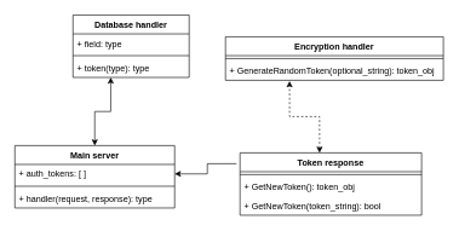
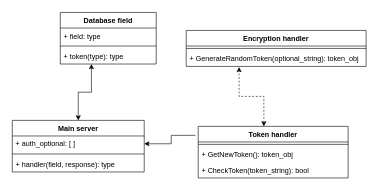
  <mxCell id="0" />
  <mxCell id="1" parent="0" />
  <mxCell id="2" style="edgeStyle=orthogonalEdgeStyle;rounded=0;orthogonalLoop=1;jettySize=auto;html=1;exitX=0.438;exitY=0;exitDx=0;exitDy=0;entryX=0.294;entryY=1.038;entryDx=0;entryDy=0;exitPerimeter=0;entryPerimeter=0;startArrow=classic;startFill=1;dashed=1;" edge="1" parent="1" source="3" target="9"><mxGeometry relative="1" as="geometry"><mxPoint x="380" y="200" as="sourcePoint" /><mxPoint x="350" y="150" as="targetPoint" /></mxGeometry></mxCell>
- <mxCell id="3" value="Token response" style="swimlane;fontStyle=1;align=center;verticalAlign=top;childLayout=stackLayout;horizontal=1;startSize=26;horizontalStack=0;resizeParent=1;resizeParentMax=0;resizeLast=0;collapsible=1;marginBottom=0;" vertex="1" parent="1"><mxGeometry x="330" y="210" width="250" height="86" as="geometry" /></mxCell>
+ <mxCell id="3" value="Token handler" style="swimlane;fontStyle=1;align=center;verticalAlign=top;childLayout=stackLayout;horizontal=1;startSize=26;horizontalStack=0;resizeParent=1;resizeParentMax=0;resizeLast=0;collapsible=1;marginBottom=0;" vertex="1" parent="1"><mxGeometry x="330" y="210" width="250" height="86" as="geometry" /></mxCell>
  <mxCell id="4" value="" style="line;strokeWidth=1;fillColor=none;align=left;verticalAlign=middle;spacingTop=-1;spacingLeft=3;spacingRight=3;rotatable=0;labelPosition=right;points=[];portConstraint=eastwest;strokeColor=inherit;" vertex="1" parent="3"><mxGeometry y="26" width="250" height="8" as="geometry" /></mxCell>
  <mxCell id="5" value="+ GetNewToken(): token_obj" style="text;strokeColor=none;fillColor=none;align=left;verticalAlign=top;spacingLeft=4;spacingRight=4;overflow=hidden;rotatable=0;points=[[0,0.5],[1,0.5]];portConstraint=eastwest;" vertex="1" parent="3"><mxGeometry y="34" width="250" height="26" as="geometry" /></mxCell>
- <mxCell id="6" value="+ GetNewToken(token_string): bool" style="text;strokeColor=none;fillColor=none;align=left;verticalAlign=top;spacingLeft=4;spacingRight=4;overflow=hidden;rotatable=0;points=[[0,0.5],[1,0.5]];portConstraint=eastwest;" vertex="1" parent="3"><mxGeometry y="60" width="250" height="26" as="geometry" /></mxCell>
+ <mxCell id="6" value="+ CheckToken(token_string): bool" style="text;strokeColor=none;fillColor=none;align=left;verticalAlign=top;spacingLeft=4;spacingRight=4;overflow=hidden;rotatable=0;points=[[0,0.5],[1,0.5]];portConstraint=eastwest;" vertex="1" parent="3"><mxGeometry y="60" width="250" height="26" as="geometry" /></mxCell>
  <mxCell id="7" value="Encryption handler" style="swimlane;fontStyle=1;align=center;verticalAlign=top;childLayout=stackLayout;horizontal=1;startSize=26;horizontalStack=0;resizeParent=1;resizeParentMax=0;resizeLast=0;collapsible=1;marginBottom=0;" vertex="1" parent="1"><mxGeometry x="310" y="50" width="300" height="60" as="geometry" /></mxCell>
  <mxCell id="8" value="" style="line;strokeWidth=1;fillColor=none;align=left;verticalAlign=middle;spacingTop=-1;spacingLeft=3;spacingRight=3;rotatable=0;labelPosition=right;points=[];portConstraint=eastwest;strokeColor=inherit;" vertex="1" parent="7"><mxGeometry y="26" width="300" height="8" as="geometry" /></mxCell>
  <mxCell id="9" value="+ GenerateRandomToken(optional_string): token_obj" style="text;strokeColor=none;fillColor=none;align=left;verticalAlign=top;spacingLeft=4;spacingRight=4;overflow=hidden;rotatable=0;points=[[0,0.5],[1,0.5]];portConstraint=eastwest;" vertex="1" parent="7"><mxGeometry y="34" width="300" height="26" as="geometry" /></mxCell>
  <mxCell id="10" style="edgeStyle=orthogonalEdgeStyle;rounded=0;orthogonalLoop=1;jettySize=auto;html=1;exitX=0.5;exitY=0;exitDx=0;exitDy=0;entryX=0.325;entryY=1;entryDx=0;entryDy=0;entryPerimeter=0;startArrow=classic;startFill=1;" edge="1" parent="1" source="11" target="18"><mxGeometry relative="1" as="geometry" /></mxCell>
  <mxCell id="11" value="Main server" style="swimlane;fontStyle=1;align=center;verticalAlign=top;childLayout=stackLayout;horizontal=1;startSize=26;horizontalStack=0;resizeParent=1;resizeParentMax=0;resizeLast=0;collapsible=1;marginBottom=0;" vertex="1" parent="1"><mxGeometry x="20" y="200" width="220" height="86" as="geometry" /></mxCell>
- <mxCell id="12" value="+ auth_tokens: [ ]" style="text;strokeColor=none;fillColor=none;align=left;verticalAlign=top;spacingLeft=4;spacingRight=4;overflow=hidden;rotatable=0;points=[[0,0.5],[1,0.5]];portConstraint=eastwest;" vertex="1" parent="11"><mxGeometry y="26" width="220" height="26" as="geometry" /></mxCell>
+ <mxCell id="12" value="+ auth_optional: [ ]" style="text;strokeColor=none;fillColor=none;align=left;verticalAlign=top;spacingLeft=4;spacingRight=4;overflow=hidden;rotatable=0;points=[[0,0.5],[1,0.5]];portConstraint=eastwest;" vertex="1" parent="11"><mxGeometry y="26" width="220" height="26" as="geometry" /></mxCell>
  <mxCell id="13" value="" style="line;strokeWidth=1;fillColor=none;align=left;verticalAlign=middle;spacingTop=-1;spacingLeft=3;spacingRight=3;rotatable=0;labelPosition=right;points=[];portConstraint=eastwest;strokeColor=inherit;" vertex="1" parent="11"><mxGeometry y="52" width="220" height="8" as="geometry" /></mxCell>
- <mxCell id="14" value="+ handler(request, response): type" style="text;strokeColor=none;fillColor=none;align=left;verticalAlign=top;spacingLeft=4;spacingRight=4;overflow=hidden;rotatable=0;points=[[0,0.5],[1,0.5]];portConstraint=eastwest;" vertex="1" parent="11"><mxGeometry y="60" width="220" height="26" as="geometry" /></mxCell>
- <mxCell id="15" value="Database handler" style="swimlane;fontStyle=1;align=center;verticalAlign=top;childLayout=stackLayout;horizontal=1;startSize=26;horizontalStack=0;resizeParent=1;resizeParentMax=0;resizeLast=0;collapsible=1;marginBottom=0;" vertex="1" parent="1"><mxGeometry x="100" y="20" width="160" height="86" as="geometry" /></mxCell>
+ <mxCell id="14" value="+ handler(field, response): type" style="text;strokeColor=none;fillColor=none;align=left;verticalAlign=top;spacingLeft=4;spacingRight=4;overflow=hidden;rotatable=0;points=[[0,0.5],[1,0.5]];portConstraint=eastwest;" vertex="1" parent="11"><mxGeometry y="60" width="220" height="26" as="geometry" /></mxCell>
+ <mxCell id="15" value="Database field" style="swimlane;fontStyle=1;align=center;verticalAlign=top;childLayout=stackLayout;horizontal=1;startSize=26;horizontalStack=0;resizeParent=1;resizeParentMax=0;resizeLast=0;collapsible=1;marginBottom=0;" vertex="1" parent="1"><mxGeometry x="100" y="20" width="160" height="86" as="geometry" /></mxCell>
  <mxCell id="16" value="+ field: type" style="text;strokeColor=none;fillColor=none;align=left;verticalAlign=top;spacingLeft=4;spacingRight=4;overflow=hidden;rotatable=0;points=[[0,0.5],[1,0.5]];portConstraint=eastwest;" vertex="1" parent="15"><mxGeometry y="26" width="160" height="26" as="geometry" /></mxCell>
  <mxCell id="17" value="" style="line;strokeWidth=1;fillColor=none;align=left;verticalAlign=middle;spacingTop=-1;spacingLeft=3;spacingRight=3;rotatable=0;labelPosition=right;points=[];portConstraint=eastwest;strokeColor=inherit;" vertex="1" parent="15"><mxGeometry y="52" width="160" height="8" as="geometry" /></mxCell>
  <mxCell id="18" value="+ token(type): type" style="text;strokeColor=none;fillColor=none;align=left;verticalAlign=top;spacingLeft=4;spacingRight=4;overflow=hidden;rotatable=0;points=[[0,0.5],[1,0.5]];portConstraint=eastwest;" vertex="1" parent="15"><mxGeometry y="60" width="160" height="26" as="geometry" /></mxCell>
  <mxCell id="19" style="edgeStyle=orthogonalEdgeStyle;rounded=0;orthogonalLoop=1;jettySize=auto;html=1;exitX=1;exitY=0.5;exitDx=0;exitDy=0;entryX=-0.019;entryY=0.174;entryDx=0;entryDy=0;entryPerimeter=0;startArrow=classic;startFill=1;endArrow=none;" edge="1" parent="1" source="12" target="3"><mxGeometry relative="1" as="geometry" /></mxCell>
